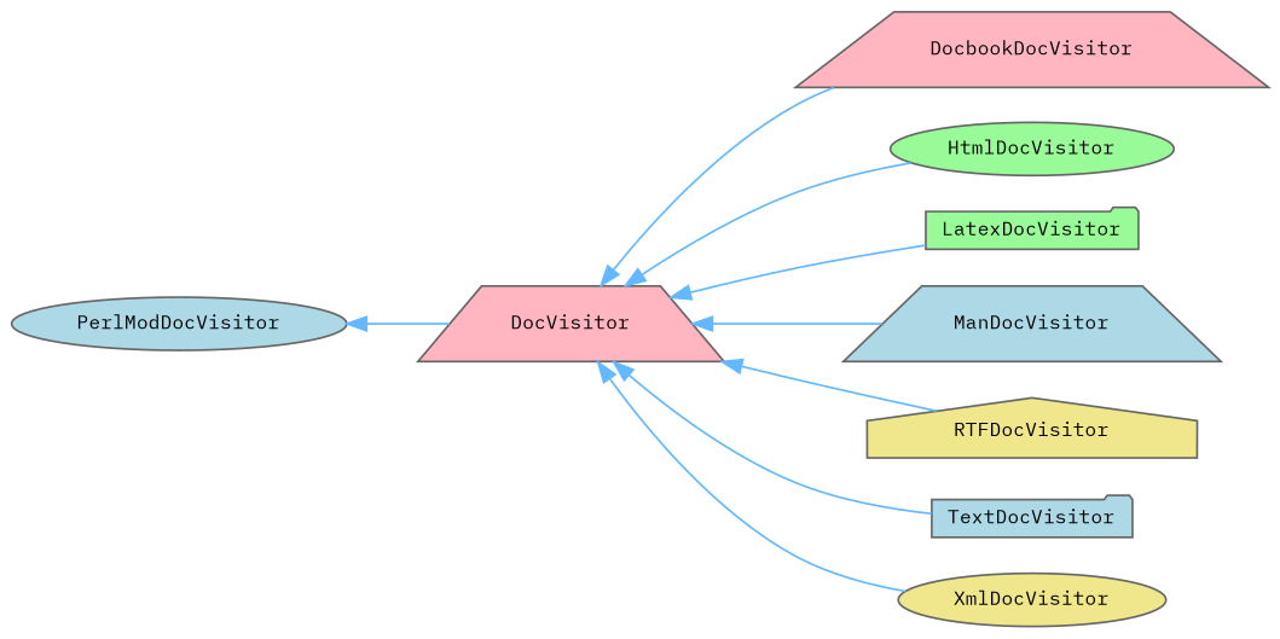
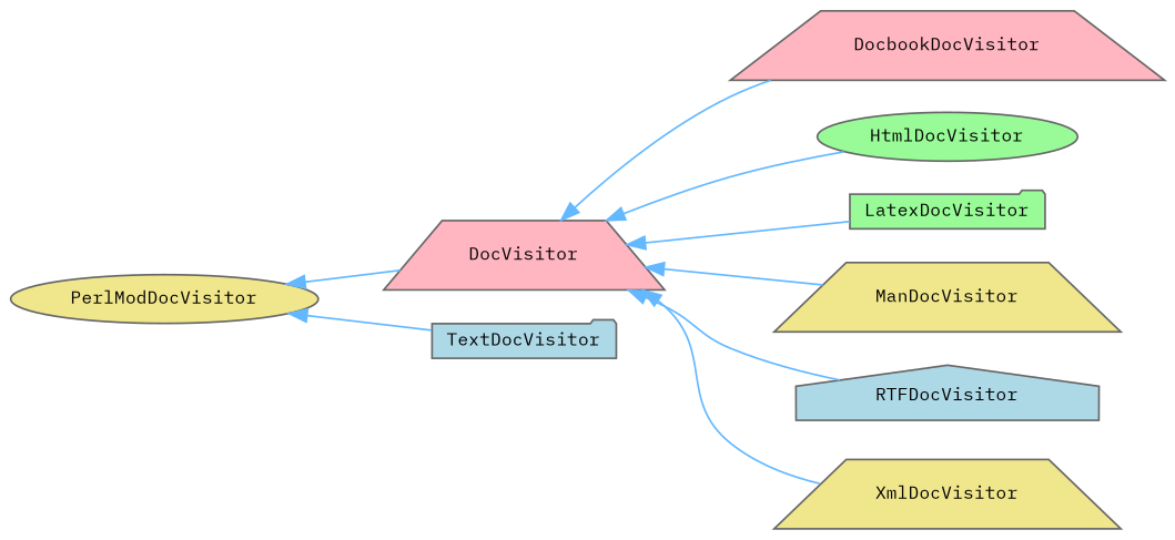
  digraph {
    fontname="IBM Plex Mono"
    rankdir=LR
    node [color=grey40 fillcolor=lightblue fontname="IBM Plex Mono" fontsize=10 shape=trapezium style=filled]
    edge [color=steelblue1 dir=back fontname="IBM Plex Mono" fontsize=10 labelfontname=Helvetica labelfontsize=10 style=solid]
    n1 [fillcolor=lightpink height=0.2 label=DocVisitor width=0.4]
    n2 [fillcolor=lightpink height=0.2 label=DocbookDocVisitor width=0.4]
    n3 [fillcolor=palegreen height=0.2 label=HtmlDocVisitor shape=ellipse width=0.4]
    n4 [fillcolor=palegreen height=0.2 label=LatexDocVisitor shape=folder width=0.4]
-   n5 [height=0.2 label=ManDocVisitor width=0.4]
-   n6 [fillcolor=khaki height=0.2 label=RTFDocVisitor shape=house width=0.4]
+   n5 [fillcolor=khaki height=0.2 label=ManDocVisitor width=0.4]
+   n6 [height=0.2 label=RTFDocVisitor shape=house width=0.4]
    n7 [height=0.2 label=TextDocVisitor shape=folder width=0.4]
-   n8 [fillcolor=khaki height=0.2 label=XmlDocVisitor shape=ellipse width=0.4]
-   n9 [height=0.2 label=PerlModDocVisitor shape=ellipse width=0.4]
+   n8 [fillcolor=khaki height=0.2 label=XmlDocVisitor width=0.4]
+   n9 [fillcolor=khaki height=0.2 label=PerlModDocVisitor shape=ellipse width=0.4]
    n1 -> n2
    n1 -> n3
    n1 -> n4
    n1 -> n5
    n1 -> n6
-   n1 -> n7
+   n9 -> n7
    n1 -> n8
    n9 -> n1
  }
